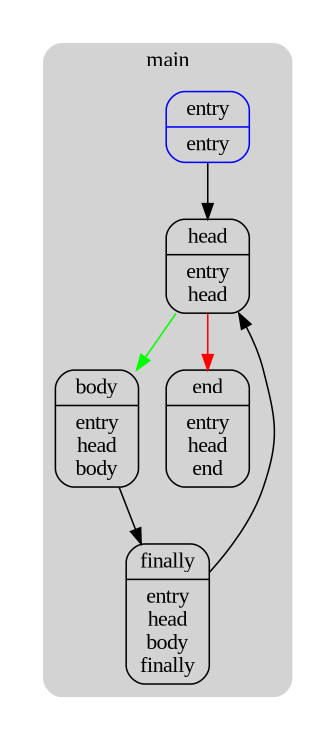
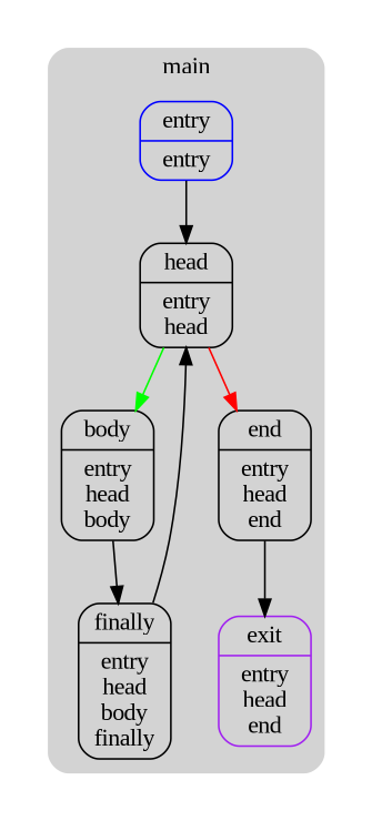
  digraph {
    compound=true
    fontname="Liberation Serif"
    node [color=black shape=Mrecord fontname="Liberation Serif"]
    edge [fontname="Liberation Serif"]
    n1 [color=blue label="{entry|entry}"]
    n2 [label="{head|entry\nhead}"]
    n3 [label="{body|entry\nhead\nbody}"]
    n4 [label="{end|entry\nhead\nend}"]
    n5 [label="{finally|entry\nhead\nbody\nfinally}"]
+   n6 [color=purple label="{exit|entry\nhead\nend}"]
    subgraph cluster_1 {
      peripheries=0
      subgraph cluster_2 {
        peripheries=0
        subgraph cluster_3 {
          bgcolor=lightgray
          color=darkgray
          label=main
          peripheries=0
          style=rounded
          n1
          n2
          n3
          n4
          n5
+         n6
        }
      }
    }
    n1 -> n2
    n2 -> n3 [color=green]
    n2 -> n4 [color=red]
    n3 -> n5
+   n4 -> n6 [color=black]
    n5 -> n2
  }
